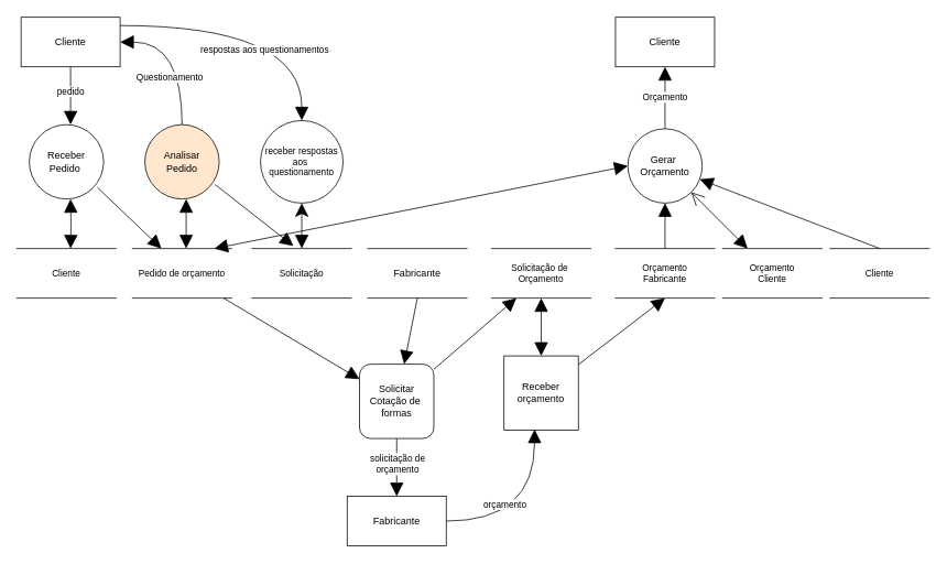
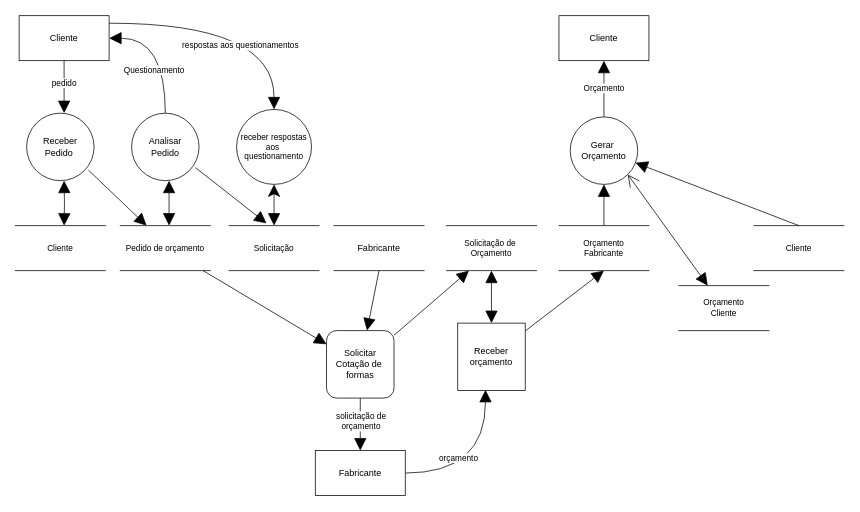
  <mxCell id="0" />
  <mxCell id="1" parent="0" />
  <mxCell id="2" value="Receber&lt;br&gt;Pedido&amp;nbsp;" style="ellipse;whiteSpace=wrap;html=1;aspect=fixed;" parent="1" vertex="1"><mxGeometry x="35" y="150" width="90" height="90" as="geometry" /></mxCell>
  <mxCell id="3" value="Questionamento" style="edgeStyle=orthogonalEdgeStyle;rounded=0;orthogonalLoop=1;jettySize=auto;html=1;entryX=1;entryY=0.5;entryDx=0;entryDy=0;exitX=0.5;exitY=0;exitDx=0;exitDy=0;curved=1;endArrow=block;endFill=1;endSize=14;startSize=14;" parent="1" source="4" target="8" edge="1"><mxGeometry x="-0.351" y="15" relative="1" as="geometry"><mxPoint as="offset" /></mxGeometry></mxCell>
- <mxCell id="4" value="Analisar&lt;br&gt;Pedido" style="ellipse;whiteSpace=wrap;html=1;aspect=fixed;fillColor=#ffe6cc;" parent="1" vertex="1"><mxGeometry x="175" y="150" width="90" height="90" as="geometry" /></mxCell>
+ <mxCell id="4" value="Analisar&lt;br&gt;Pedido" style="ellipse;whiteSpace=wrap;html=1;aspect=fixed;" parent="1" vertex="1"><mxGeometry x="175" y="150" width="90" height="90" as="geometry" /></mxCell>
  <mxCell id="5" style="edgeStyle=none;rounded=0;orthogonalLoop=1;jettySize=auto;html=1;entryX=0.5;entryY=0;entryDx=0;entryDy=0;endArrow=block;endFill=1;fontSize=11;startArrow=classic;startFill=1;endSize=14;startSize=14;" parent="1" source="6" target="14" edge="1"><mxGeometry relative="1" as="geometry" /></mxCell>
  <mxCell id="6" value="receber respostas aos&amp;nbsp;&lt;br style=&quot;font-size: 11px&quot;&gt;questionamento" style="ellipse;whiteSpace=wrap;html=1;aspect=fixed;fontSize=11;" parent="1" vertex="1"><mxGeometry x="315" y="145" width="100" height="100" as="geometry" /></mxCell>
  <mxCell id="7" value="respostas aos questionamentos" style="edgeStyle=orthogonalEdgeStyle;rounded=0;orthogonalLoop=1;jettySize=auto;html=1;entryX=0.5;entryY=0;entryDx=0;entryDy=0;endArrow=block;endFill=1;fontSize=11;curved=1;endSize=14;startSize=14;" parent="1" source="8" target="6" edge="1"><mxGeometry x="0.043" y="-30" relative="1" as="geometry"><Array as="points"><mxPoint x="365" y="30" /></Array><mxPoint as="offset" /></mxGeometry></mxCell>
  <mxCell id="8" value="Cliente" style="rounded=0;whiteSpace=wrap;html=1;" parent="1" vertex="1"><mxGeometry x="25" y="20" width="120" height="60" as="geometry" /></mxCell>
  <mxCell id="9" value="Cliente" style="rounded=0;whiteSpace=wrap;html=1;" parent="1" vertex="1"><mxGeometry x="745" y="20" width="120" height="60" as="geometry" /></mxCell>
  <mxCell id="10" value="Cliente" style="shape=partialRectangle;whiteSpace=wrap;html=1;left=0;right=0;fillColor=none;fontSize=11;" parent="1" vertex="1"><mxGeometry x="20" y="300" width="120" height="60" as="geometry" /></mxCell>
  <mxCell id="11" style="edgeStyle=none;rounded=0;orthogonalLoop=1;jettySize=auto;html=1;startArrow=none;startFill=0;endArrow=block;endFill=1;fontSize=11;strokeWidth=1;endSize=14;startSize=14;" parent="1" source="13" target="27" edge="1"><mxGeometry relative="1" as="geometry" /></mxCell>
- <mxCell id="12" style="rounded=0;orthogonalLoop=1;jettySize=auto;html=1;entryX=0;entryY=0.5;entryDx=0;entryDy=0;startArrow=block;startFill=1;endArrow=block;endFill=1;fontSize=11;exitX=0.825;exitY=0;exitDx=0;exitDy=0;exitPerimeter=0;strokeWidth=1;endSize=14;startSize=14;" parent="1" source="13" target="18" edge="1"><mxGeometry relative="1" as="geometry"><Array as="points" /></mxGeometry></mxCell>
  <mxCell id="13" value="Pedido de orçamento" style="shape=partialRectangle;whiteSpace=wrap;html=1;left=0;right=0;fillColor=none;fontSize=11;" parent="1" vertex="1"><mxGeometry x="160" y="300" width="120" height="60" as="geometry" /></mxCell>
  <mxCell id="14" value="Solicitação" style="shape=partialRectangle;whiteSpace=wrap;html=1;left=0;right=0;fillColor=none;fontSize=11;" parent="1" vertex="1"><mxGeometry x="305" y="300" width="120" height="60" as="geometry" /></mxCell>
  <mxCell id="15" value="&lt;span style=&quot;font-size: 12px&quot;&gt;Fabricante&lt;/span&gt;" style="shape=partialRectangle;whiteSpace=wrap;html=1;left=0;right=0;fillColor=none;fontSize=11;" parent="1" vertex="1"><mxGeometry x="445" y="300" width="120" height="60" as="geometry" /></mxCell>
  <mxCell id="16" value="Orçamento" style="edgeStyle=none;rounded=0;orthogonalLoop=1;jettySize=auto;html=1;entryX=0.5;entryY=1;entryDx=0;entryDy=0;endArrow=block;endFill=1;fontSize=11;strokeWidth=1;endSize=14;startSize=14;" parent="1" source="18" target="9" edge="1"><mxGeometry relative="1" as="geometry" /></mxCell>
  <mxCell id="17" style="edgeStyle=none;rounded=0;orthogonalLoop=1;jettySize=auto;html=1;entryX=0.5;entryY=0;entryDx=0;entryDy=0;endArrow=none;endFill=0;fontSize=11;startArrow=block;startFill=1;strokeWidth=1;endSize=14;startSize=14;" parent="1" source="18" target="22" edge="1"><mxGeometry relative="1" as="geometry" /></mxCell>
  <mxCell id="18" value="Gerar&amp;nbsp;&lt;br&gt;Orçamento" style="ellipse;whiteSpace=wrap;html=1;aspect=fixed;" parent="1" vertex="1"><mxGeometry x="760" y="155" width="90" height="90" as="geometry" /></mxCell>
  <mxCell id="19" value="Solicitação de&amp;nbsp;&lt;br&gt;Orçamento" style="shape=partialRectangle;whiteSpace=wrap;html=1;left=0;right=0;fillColor=none;fontSize=11;" parent="1" vertex="1"><mxGeometry x="595" y="300" width="120" height="60" as="geometry" /></mxCell>
  <mxCell id="20" style="edgeStyle=none;rounded=0;orthogonalLoop=1;jettySize=auto;html=1;entryX=0.5;entryY=1;entryDx=0;entryDy=0;endArrow=block;endFill=1;fontSize=11;strokeWidth=1;endSize=14;startSize=14;" parent="1" source="21" target="18" edge="1"><mxGeometry relative="1" as="geometry" /></mxCell>
  <mxCell id="21" value="Orçamento&lt;br&gt;Fabricante" style="shape=partialRectangle;whiteSpace=wrap;html=1;left=0;right=0;fillColor=none;fontSize=11;" parent="1" vertex="1"><mxGeometry x="745" y="300" width="120" height="60" as="geometry" /></mxCell>
  <mxCell id="22" value="Cliente" style="shape=partialRectangle;whiteSpace=wrap;html=1;left=0;right=0;fillColor=none;fontSize=11;" parent="1" vertex="1"><mxGeometry x="1005" y="300" width="120" height="60" as="geometry" /></mxCell>
  <mxCell id="23" style="edgeStyle=none;rounded=0;orthogonalLoop=1;jettySize=auto;html=1;entryX=0.5;entryY=1;entryDx=0;entryDy=0;startArrow=block;startFill=1;endArrow=none;endFill=0;fontSize=11;strokeWidth=1;endSize=14;startSize=14;" parent="1" source="27" target="15" edge="1"><mxGeometry relative="1" as="geometry" /></mxCell>
  <mxCell id="24" style="edgeStyle=none;rounded=0;orthogonalLoop=1;jettySize=auto;html=1;startArrow=none;startFill=0;endArrow=block;endFill=1;fontSize=11;strokeWidth=1;endSize=14;startSize=14;" parent="1" source="27" target="33" edge="1"><mxGeometry relative="1" as="geometry" /></mxCell>
  <mxCell id="25" value="solicitação de &lt;br&gt;orçamento" style="edgeLabel;html=1;align=center;verticalAlign=middle;resizable=0;points=[];fontSize=11;" parent="24" vertex="1" connectable="0"><mxGeometry x="-0.429" y="4" relative="1" as="geometry"><mxPoint x="-4" y="10" as="offset" /></mxGeometry></mxCell>
  <mxCell id="26" style="edgeStyle=none;rounded=0;orthogonalLoop=1;jettySize=auto;html=1;entryX=0.25;entryY=1;entryDx=0;entryDy=0;startArrow=none;startFill=0;endArrow=block;endFill=1;fontSize=11;strokeWidth=1;endSize=14;startSize=14;" parent="1" source="27" target="19" edge="1"><mxGeometry relative="1" as="geometry" /></mxCell>
  <mxCell id="27" value="Solicitar&lt;br&gt;Cotação de&amp;nbsp;&lt;br&gt;formas" style="whiteSpace=wrap;html=1;aspect=fixed;rounded=1;" parent="1" vertex="1"><mxGeometry x="435" y="440" width="90" height="90" as="geometry" /></mxCell>
  <mxCell id="28" style="edgeStyle=none;rounded=0;orthogonalLoop=1;jettySize=auto;html=1;entryX=0.5;entryY=1;entryDx=0;entryDy=0;startArrow=block;startFill=1;endArrow=block;endFill=1;fontSize=11;strokeWidth=1;endSize=14;startSize=14;" parent="1" source="30" target="19" edge="1"><mxGeometry relative="1" as="geometry" /></mxCell>
  <mxCell id="29" style="edgeStyle=none;rounded=0;orthogonalLoop=1;jettySize=auto;html=1;entryX=0.5;entryY=1;entryDx=0;entryDy=0;startArrow=none;startFill=0;endArrow=block;endFill=1;fontSize=11;strokeWidth=1;endSize=14;startSize=14;" parent="1" source="30" target="21" edge="1"><mxGeometry relative="1" as="geometry" /></mxCell>
  <mxCell id="30" value="Receber orçamento" style="whiteSpace=wrap;html=1;aspect=fixed;rounded=0;" parent="1" vertex="1"><mxGeometry x="610" y="430" width="90" height="90" as="geometry" /></mxCell>
  <mxCell id="31" style="edgeStyle=orthogonalEdgeStyle;rounded=0;orthogonalLoop=1;jettySize=auto;html=1;entryX=0.411;entryY=0.989;entryDx=0;entryDy=0;entryPerimeter=0;startArrow=none;startFill=0;endArrow=block;endFill=1;fontSize=11;curved=1;strokeWidth=1;endSize=14;startSize=14;" parent="1" source="33" target="30" edge="1"><mxGeometry relative="1" as="geometry" /></mxCell>
  <mxCell id="32" value="orçamento" style="edgeLabel;html=1;align=center;verticalAlign=middle;resizable=0;points=[];fontSize=11;" parent="31" vertex="1" connectable="0"><mxGeometry x="-0.358" y="21" relative="1" as="geometry"><mxPoint as="offset" /></mxGeometry></mxCell>
  <mxCell id="33" value="Fabricante" style="rounded=0;whiteSpace=wrap;html=1;" parent="1" vertex="1"><mxGeometry x="420" y="600" width="120" height="60" as="geometry" /></mxCell>
  <mxCell id="34" style="edgeStyle=none;rounded=0;orthogonalLoop=1;jettySize=auto;html=1;entryX=1;entryY=1;entryDx=0;entryDy=0;startArrow=block;startFill=1;endArrow=open;endFill=1;fontSize=11;strokeWidth=1;endSize=14;startSize=14;" parent="1" source="35" target="18" edge="1"><mxGeometry relative="1" as="geometry" /></mxCell>
- <mxCell id="35" value="Orçamento&lt;br&gt;Cliente" style="shape=partialRectangle;whiteSpace=wrap;html=1;left=0;right=0;fillColor=none;fontSize=11;" parent="1" vertex="1"><mxGeometry x="875" y="300" width="120" height="60" as="geometry" /></mxCell>
+ <mxCell id="35" value="Orçamento&lt;br&gt;Cliente" style="shape=partialRectangle;whiteSpace=wrap;html=1;left=0;right=0;fillColor=none;fontSize=11;" parent="1" vertex="1"><mxGeometry x="905" y="380" width="120" height="60" as="geometry" /></mxCell>
  <mxCell id="36" style="edgeStyle=orthogonalEdgeStyle;curved=1;rounded=0;orthogonalLoop=1;jettySize=auto;html=1;entryX=0.5;entryY=0;entryDx=0;entryDy=0;endArrow=block;endFill=1;fontSize=11;strokeWidth=1;endSize=14;startSize=14;startArrow=block;startFill=1;" parent="1" edge="1"><mxGeometry relative="1" as="geometry"><mxPoint x="85" y="240" as="sourcePoint" /><mxPoint x="85" y="300" as="targetPoint" /></mxGeometry></mxCell>
  <mxCell id="37" value="pedido" style="edgeStyle=elbowEdgeStyle;rounded=0;orthogonalLoop=1;jettySize=auto;html=1;endArrow=block;endFill=1;strokeWidth=1;endSize=14;startSize=14;" parent="1" edge="1"><mxGeometry x="-0.143" relative="1" as="geometry"><mxPoint x="85" y="80" as="sourcePoint" /><mxPoint x="85" y="150" as="targetPoint" /><mxPoint as="offset" /></mxGeometry></mxCell>
  <mxCell id="38" style="rounded=0;orthogonalLoop=1;jettySize=auto;html=1;entryX=0.25;entryY=0;entryDx=0;entryDy=0;endArrow=block;endFill=1;fontSize=11;strokeWidth=1;endSize=14;startSize=14;" parent="1" edge="1"><mxGeometry relative="1" as="geometry"><mxPoint x="117.551" y="226.071" as="sourcePoint" /><mxPoint x="195" y="300" as="targetPoint" /></mxGeometry></mxCell>
  <mxCell id="39" style="edgeStyle=none;rounded=0;orthogonalLoop=1;jettySize=auto;html=1;entryX=0.5;entryY=0;entryDx=0;entryDy=0;endArrow=block;endFill=1;fontSize=11;startArrow=block;startFill=1;strokeWidth=1;endSize=14;startSize=14;" parent="1" edge="1"><mxGeometry relative="1" as="geometry"><mxPoint x="225" y="240" as="sourcePoint" /><mxPoint x="225" y="300" as="targetPoint" /></mxGeometry></mxCell>
  <mxCell id="40" style="rounded=0;orthogonalLoop=1;jettySize=auto;html=1;entryX=0.375;entryY=-0.05;entryDx=0;entryDy=0;entryPerimeter=0;endArrow=block;endFill=1;fontSize=11;strokeWidth=1;endSize=14;startSize=14;" parent="1" edge="1"><mxGeometry relative="1" as="geometry"><mxPoint x="260.403" y="222.778" as="sourcePoint" /><mxPoint x="355" y="297" as="targetPoint" /></mxGeometry></mxCell>
